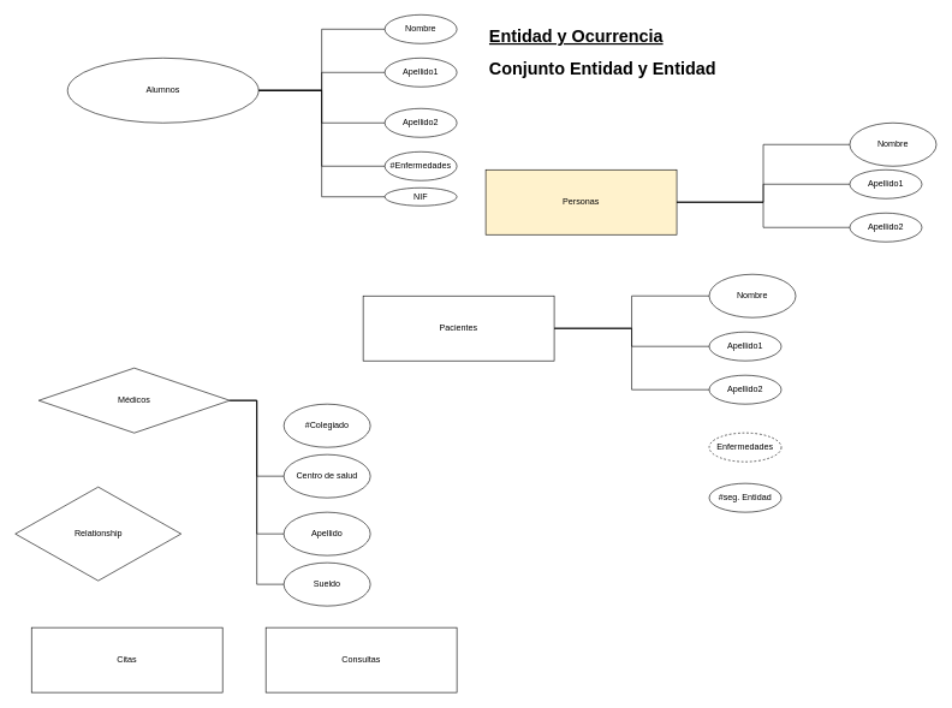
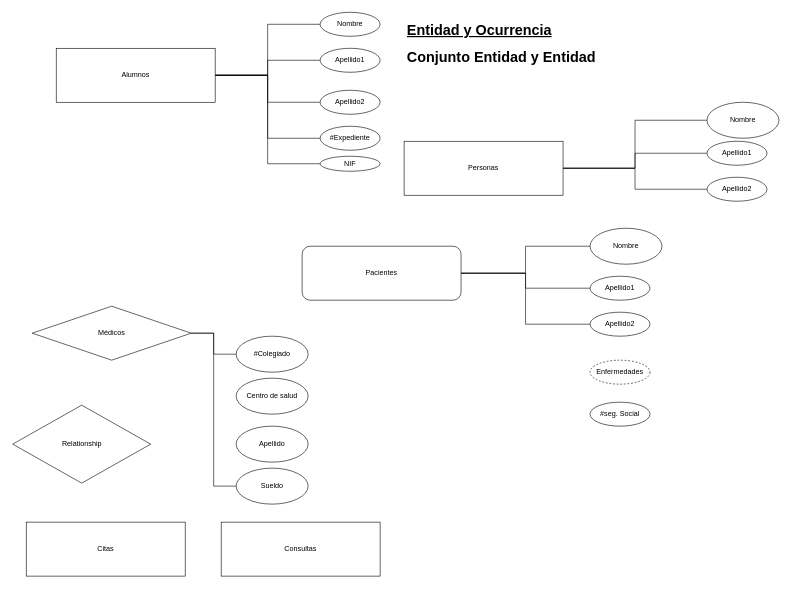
  <mxCell id="0" />
  <mxCell id="1" parent="0" />
  <mxCell id="2" style="edgeStyle=orthogonalEdgeStyle;rounded=0;orthogonalLoop=1;jettySize=auto;html=1;entryX=0;entryY=0.5;entryDx=0;entryDy=0;endArrow=none;endFill=0;" edge="1" parent="1" source="6" target="10"><mxGeometry relative="1" as="geometry" /></mxCell>
  <mxCell id="3" style="edgeStyle=orthogonalEdgeStyle;rounded=0;orthogonalLoop=1;jettySize=auto;html=1;entryX=0;entryY=0.5;entryDx=0;entryDy=0;endArrow=none;endFill=0;" edge="1" parent="1" source="6" target="11"><mxGeometry relative="1" as="geometry" /></mxCell>
  <mxCell id="4" style="edgeStyle=orthogonalEdgeStyle;rounded=0;orthogonalLoop=1;jettySize=auto;html=1;entryX=0;entryY=0.5;entryDx=0;entryDy=0;endArrow=none;endFill=0;" edge="1" parent="1" source="6" target="12"><mxGeometry relative="1" as="geometry" /></mxCell>
  <mxCell id="5" style="edgeStyle=orthogonalEdgeStyle;rounded=0;orthogonalLoop=1;jettySize=auto;html=1;entryX=0;entryY=0.5;entryDx=0;entryDy=0;endArrow=none;endFill=0;exitX=1;exitY=0.5;exitDx=0;exitDy=0;" edge="1" parent="1" source="6" target="13"><mxGeometry relative="1" as="geometry" /></mxCell>
- <mxCell id="6" value="Alumnos" style="ellipse;whiteSpace=wrap;html=1;align=center;" vertex="1" parent="1"><mxGeometry x="93" y="80" width="265" height="90" as="geometry" /></mxCell>
+ <mxCell id="6" value="Alumnos" style="whiteSpace=wrap;html=1;align=center;" vertex="1" parent="1"><mxGeometry x="93" y="80" width="265" height="90" as="geometry" /></mxCell>
  <mxCell id="7" value="Relationship" style="shape=rhombus;perimeter=rhombusPerimeter;whiteSpace=wrap;html=1;align=center;" vertex="1" parent="1"><mxGeometry x="20.5" y="675" width="230" height="130" as="geometry" /></mxCell>
  <mxCell id="8" style="edgeStyle=orthogonalEdgeStyle;rounded=0;orthogonalLoop=1;jettySize=auto;html=1;entryX=1;entryY=0.5;entryDx=0;entryDy=0;endArrow=none;endFill=0;" edge="1" parent="1" source="9" target="6"><mxGeometry relative="1" as="geometry" /></mxCell>
  <mxCell id="9" value="Nombre" style="ellipse;whiteSpace=wrap;html=1;align=center;" vertex="1" parent="1"><mxGeometry x="533" y="20" width="100" height="40" as="geometry" /></mxCell>
  <mxCell id="10" value="Apellido1" style="ellipse;whiteSpace=wrap;html=1;align=center;" vertex="1" parent="1"><mxGeometry x="533" y="80" width="100" height="40" as="geometry" /></mxCell>
  <mxCell id="11" value="Apellido2" style="ellipse;whiteSpace=wrap;html=1;align=center;" vertex="1" parent="1"><mxGeometry x="533" y="150" width="100" height="40" as="geometry" /></mxCell>
- <mxCell id="12" value="#Enfermedades" style="ellipse;whiteSpace=wrap;html=1;align=center;" vertex="1" parent="1"><mxGeometry x="533" y="210" width="100" height="40" as="geometry" /></mxCell>
+ <mxCell id="12" value="#Expediente" style="ellipse;whiteSpace=wrap;html=1;align=center;" vertex="1" parent="1"><mxGeometry x="533" y="210" width="100" height="40" as="geometry" /></mxCell>
  <mxCell id="13" value="NIF" style="ellipse;whiteSpace=wrap;html=1;align=center;" vertex="1" parent="1"><mxGeometry x="533" y="260" width="100" height="25" as="geometry" /></mxCell>
  <mxCell id="14" value="&lt;h1&gt;&lt;u&gt;Entidad y Ocurrencia&lt;/u&gt;&amp;nbsp;&lt;/h1&gt;&lt;h1&gt;Conjunto Entidad y Entidad&lt;/h1&gt;" style="text;html=1;strokeColor=none;fillColor=none;spacing=5;spacingTop=-20;whiteSpace=wrap;overflow=hidden;rounded=0;" vertex="1" parent="1"><mxGeometry x="673" y="30" width="350" height="100" as="geometry" /></mxCell>
  <mxCell id="15" value="" style="edgeStyle=orthogonalEdgeStyle;rounded=0;orthogonalLoop=1;jettySize=auto;html=1;endArrow=none;endFill=0;entryX=0;entryY=0.5;entryDx=0;entryDy=0;exitX=1;exitY=0.5;exitDx=0;exitDy=0;" edge="1" parent="1" source="41" target="29"><mxGeometry relative="1" as="geometry"><mxPoint x="1093" y="300" as="sourcePoint" /></mxGeometry></mxCell>
- <mxCell id="17" style="edgeStyle=orthogonalEdgeStyle;rounded=0;orthogonalLoop=1;jettySize=auto;html=1;entryX=0;entryY=0.5;entryDx=0;entryDy=0;endArrow=none;endFill=0;" edge="1" parent="1" source="22" target="31"><mxGeometry relative="1" as="geometry" /></mxCell>
- <mxCell id="18" style="edgeStyle=orthogonalEdgeStyle;rounded=0;orthogonalLoop=1;jettySize=auto;html=1;entryX=0;entryY=0.5;entryDx=0;entryDy=0;endArrow=none;endFill=0;" edge="1" parent="1" source="22" target="32"><mxGeometry relative="1" as="geometry" /></mxCell>
+ <mxCell id="16" value="" style="edgeStyle=orthogonalEdgeStyle;rounded=0;orthogonalLoop=1;jettySize=auto;html=1;endArrow=none;endFill=0;entryX=0;entryY=0.5;entryDx=0;entryDy=0;" edge="1" parent="1" source="22" target="30"><mxGeometry relative="1" as="geometry" /></mxCell>
  <mxCell id="19" style="edgeStyle=orthogonalEdgeStyle;rounded=0;orthogonalLoop=1;jettySize=auto;html=1;entryX=0;entryY=0.5;entryDx=0;entryDy=0;endArrow=none;endFill=0;" edge="1" parent="1" source="22" target="33"><mxGeometry relative="1" as="geometry" /></mxCell>
  <mxCell id="20" style="edgeStyle=orthogonalEdgeStyle;rounded=0;orthogonalLoop=1;jettySize=auto;html=1;entryX=0;entryY=0.5;entryDx=0;entryDy=0;endArrow=none;endFill=0;exitX=1;exitY=0.5;exitDx=0;exitDy=0;" edge="1" parent="1" source="41" target="34"><mxGeometry relative="1" as="geometry"><mxPoint x="1093" y="300" as="sourcePoint" /></mxGeometry></mxCell>
  <mxCell id="21" style="edgeStyle=orthogonalEdgeStyle;rounded=0;orthogonalLoop=1;jettySize=auto;html=1;entryX=0;entryY=0.5;entryDx=0;entryDy=0;endArrow=none;endFill=0;exitX=1;exitY=0.5;exitDx=0;exitDy=0;" edge="1" parent="1" source="41" target="35"><mxGeometry relative="1" as="geometry"><mxPoint x="1093" y="300" as="sourcePoint" /></mxGeometry></mxCell>
  <mxCell id="22" value="Médicos" style="rhombus;whiteSpace=wrap;html=1;align=center;" vertex="1" parent="1"><mxGeometry x="53" y="510" width="265" height="90" as="geometry" /></mxCell>
  <mxCell id="23" style="edgeStyle=orthogonalEdgeStyle;rounded=0;orthogonalLoop=1;jettySize=auto;html=1;entryX=0;entryY=0.5;entryDx=0;entryDy=0;endArrow=none;endFill=0;" edge="1" parent="1" source="26" target="36"><mxGeometry relative="1" as="geometry" /></mxCell>
  <mxCell id="24" style="edgeStyle=orthogonalEdgeStyle;rounded=0;orthogonalLoop=1;jettySize=auto;html=1;entryX=0;entryY=0.5;entryDx=0;entryDy=0;endArrow=none;endFill=0;" edge="1" parent="1" source="26" target="37"><mxGeometry relative="1" as="geometry" /></mxCell>
  <mxCell id="25" style="edgeStyle=orthogonalEdgeStyle;rounded=0;orthogonalLoop=1;jettySize=auto;html=1;entryX=0;entryY=0.5;entryDx=0;entryDy=0;endArrow=none;endFill=0;" edge="1" parent="1" source="26" target="38"><mxGeometry relative="1" as="geometry" /></mxCell>
- <mxCell id="26" value="Pacientes" style="whiteSpace=wrap;html=1;align=center;" vertex="1" parent="1"><mxGeometry x="503" y="410" width="265" height="90" as="geometry" /></mxCell>
+ <mxCell id="26" value="Pacientes" style="whiteSpace=wrap;html=1;align=center;rounded=1;" vertex="1" parent="1"><mxGeometry x="503" y="410" width="265" height="90" as="geometry" /></mxCell>
  <mxCell id="27" value="Citas" style="whiteSpace=wrap;html=1;align=center;" vertex="1" parent="1"><mxGeometry x="43" y="870" width="265" height="90" as="geometry" /></mxCell>
  <mxCell id="28" value="Consultas" style="whiteSpace=wrap;html=1;align=center;" vertex="1" parent="1"><mxGeometry x="368" y="870" width="265" height="90" as="geometry" /></mxCell>
  <mxCell id="29" value="Nombre" style="ellipse;whiteSpace=wrap;html=1;" vertex="1" parent="1"><mxGeometry x="1178" y="170" width="120" height="60" as="geometry" /></mxCell>
  <mxCell id="30" value="#Colegiado" style="ellipse;whiteSpace=wrap;html=1;" vertex="1" parent="1"><mxGeometry x="393" y="560" width="120" height="60" as="geometry" /></mxCell>
  <mxCell id="31" value="Centro de salud" style="ellipse;whiteSpace=wrap;html=1;" vertex="1" parent="1"><mxGeometry x="393" y="630" width="120" height="60" as="geometry" /></mxCell>
  <mxCell id="32" value="Apellido" style="ellipse;whiteSpace=wrap;html=1;" vertex="1" parent="1"><mxGeometry x="393" y="710" width="120" height="60" as="geometry" /></mxCell>
  <mxCell id="33" value="Sueldo" style="ellipse;whiteSpace=wrap;html=1;" vertex="1" parent="1"><mxGeometry x="393" y="780" width="120" height="60" as="geometry" /></mxCell>
  <mxCell id="34" value="Apellido1" style="ellipse;whiteSpace=wrap;html=1;align=center;" vertex="1" parent="1"><mxGeometry x="1178" y="235" width="100" height="40" as="geometry" /></mxCell>
  <mxCell id="35" value="Apellido2" style="ellipse;whiteSpace=wrap;html=1;align=center;" vertex="1" parent="1"><mxGeometry x="1178" y="295" width="100" height="40" as="geometry" /></mxCell>
  <mxCell id="36" value="Nombre" style="ellipse;whiteSpace=wrap;html=1;" vertex="1" parent="1"><mxGeometry x="983" y="380" width="120" height="60" as="geometry" /></mxCell>
  <mxCell id="37" value="Apellido1" style="ellipse;whiteSpace=wrap;html=1;align=center;" vertex="1" parent="1"><mxGeometry x="983" y="460" width="100" height="40" as="geometry" /></mxCell>
  <mxCell id="38" value="Apellido2" style="ellipse;whiteSpace=wrap;html=1;align=center;" vertex="1" parent="1"><mxGeometry x="983" y="520" width="100" height="40" as="geometry" /></mxCell>
  <mxCell id="39" value="Enfermedades" style="ellipse;whiteSpace=wrap;html=1;align=center;dashed=1;" vertex="1" parent="1"><mxGeometry x="983" y="600" width="100" height="40" as="geometry" /></mxCell>
- <mxCell id="40" value="#seg. Entidad" style="ellipse;whiteSpace=wrap;html=1;align=center;" vertex="1" parent="1"><mxGeometry x="983" y="670" width="100" height="40" as="geometry" /></mxCell>
- <mxCell id="41" value="Personas" style="whiteSpace=wrap;html=1;align=center;fillColor=#fff2cc;" vertex="1" parent="1"><mxGeometry x="673" y="235" width="265" height="90" as="geometry" /></mxCell>
+ <mxCell id="40" value="#seg. Social" style="ellipse;whiteSpace=wrap;html=1;align=center;" vertex="1" parent="1"><mxGeometry x="983" y="670" width="100" height="40" as="geometry" /></mxCell>
+ <mxCell id="41" value="Personas" style="whiteSpace=wrap;html=1;align=center;" vertex="1" parent="1"><mxGeometry x="673" y="235" width="265" height="90" as="geometry" /></mxCell>
